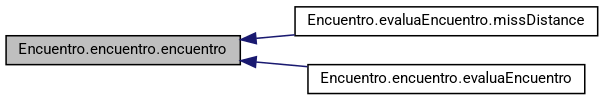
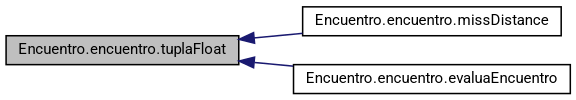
  digraph {
    fontname=Roboto
    rankdir=LR
    node [color=black fillcolor=white fontname=Roboto fontsize=10 shape=record style=filled]
    edge [color=midnightblue dir=back fontname=Roboto fontsize=10 labelfontname=Helvetica labelfontsize=10 style=solid]
-   n1 [fillcolor=grey75 fontcolor=black height=0.2 label="Encuentro.encuentro.encuentro" width=0.4]
-   n2 [height=0.2 label="Encuentro.evaluaEncuentro.missDistance" width=0.4]
+   n1 [fillcolor=grey75 fontcolor=black height=0.2 label="Encuentro.encuentro.tuplaFloat" width=0.4]
+   n2 [height=0.2 label="Encuentro.encuentro.missDistance" width=0.4]
    n3 [height=0.2 label="Encuentro.encuentro.evaluaEncuentro" width=0.4]
    n1 -> n2
    n1 -> n3
  }
